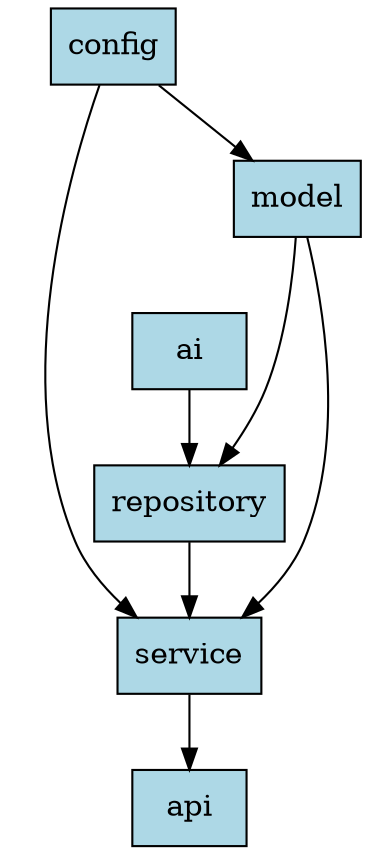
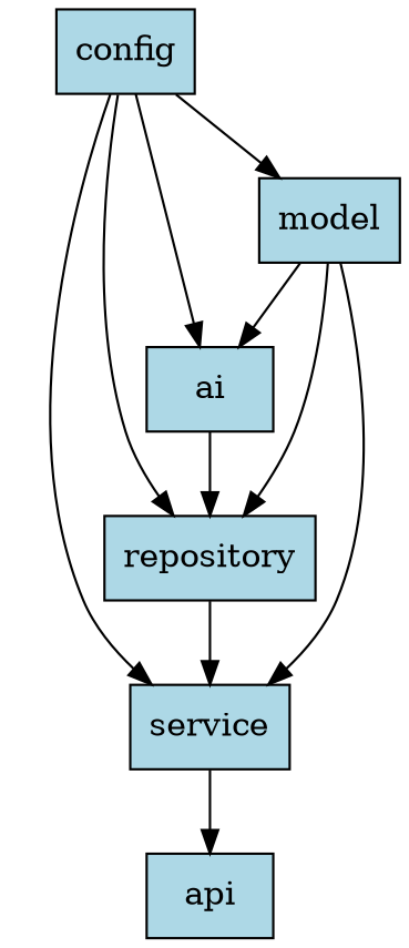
  digraph {
    node [fillcolor=lightblue shape=box style=filled]
    service
    api
    config
    repository
    ai
    model
    service -> api
    config -> service
+   config -> repository
+   config -> ai
    config -> model
    repository -> service
    ai -> repository
    model -> service
    model -> repository
+   model -> ai
  }
